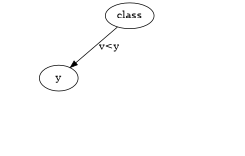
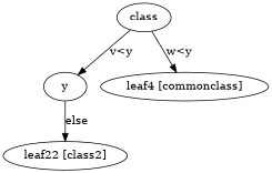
  digraph {
    n1 [label=y]
+   n2 [label="leaf22 [class2]"]
    n3 [label=class]
+   n4 [label="leaf4 [commonclass]"]
+   n1 -> n2 [label=else]
    n3 -> n1 [label="v<y"]
+   n3 -> n4 [label="w<y"]
  }
